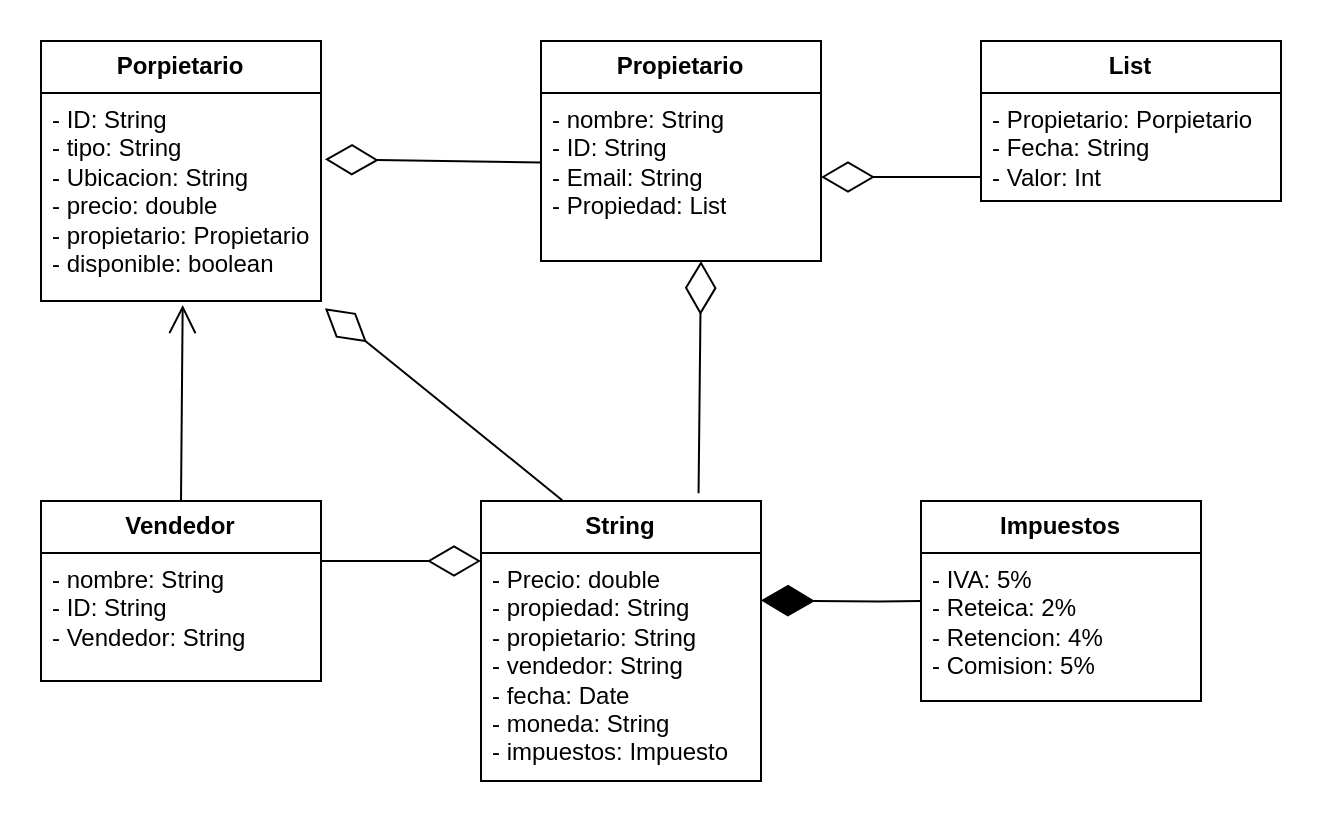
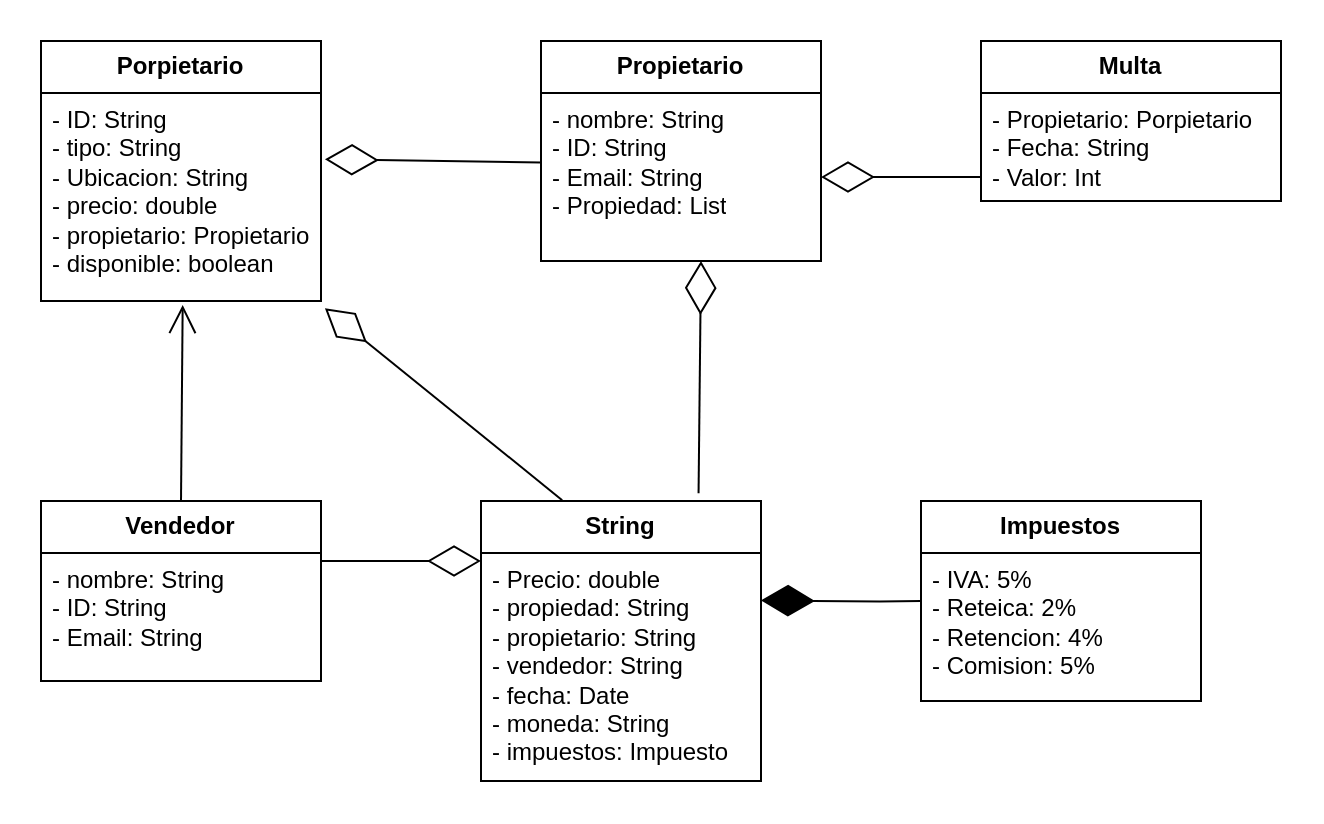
  <mxCell id="0" />
  <mxCell id="1" parent="0" />
  <mxCell id="2" value="&lt;b&gt;Porpietario&lt;/b&gt;" style="swimlane;fontStyle=0;childLayout=stackLayout;horizontal=1;startSize=26;fillColor=none;horizontalStack=0;resizeParent=1;resizeParentMax=0;resizeLast=0;collapsible=1;marginBottom=0;whiteSpace=wrap;html=1;" vertex="1" parent="1"><mxGeometry x="20" y="20" width="140" height="130" as="geometry" /></mxCell>
  <mxCell id="3" value="&lt;font style=&quot;vertical-align: inherit;&quot;&gt;- ID: String&lt;/font&gt;&lt;div&gt;&lt;font style=&quot;vertical-align: inherit;&quot;&gt;- tipo: String&lt;/font&gt;&lt;/div&gt;&lt;div&gt;&lt;font style=&quot;vertical-align: inherit;&quot;&gt;- Ubicacion: String&lt;br&gt;&lt;/font&gt;&lt;/div&gt;&lt;div&gt;&lt;font style=&quot;vertical-align: inherit;&quot;&gt;- precio: double&lt;/font&gt;&lt;/div&gt;&lt;div&gt;&lt;font style=&quot;vertical-align: inherit;&quot;&gt;- propietario: Propietario&lt;br&gt;&lt;/font&gt;&lt;/div&gt;&lt;div&gt;- disponible: boolean&lt;/div&gt;&lt;div&gt;&lt;br&gt;&lt;/div&gt;" style="text;strokeColor=none;fillColor=none;align=left;verticalAlign=top;spacingLeft=4;spacingRight=4;overflow=hidden;rotatable=0;points=[[0,0.5],[1,0.5]];portConstraint=eastwest;whiteSpace=wrap;html=1;" vertex="1" parent="2"><mxGeometry y="26" width="140" height="104" as="geometry" /></mxCell>
  <mxCell id="4" value="&lt;b&gt;Propietario&lt;/b&gt;" style="swimlane;fontStyle=0;childLayout=stackLayout;horizontal=1;startSize=26;fillColor=none;horizontalStack=0;resizeParent=1;resizeParentMax=0;resizeLast=0;collapsible=1;marginBottom=0;whiteSpace=wrap;html=1;" vertex="1" parent="1"><mxGeometry x="270" y="20" width="140" height="110" as="geometry" /></mxCell>
  <mxCell id="5" value="&lt;span style=&quot;background-color: initial;&quot;&gt;- nombre: String&lt;/span&gt;&lt;div&gt;&lt;span style=&quot;background-color: initial;&quot;&gt;- ID: String&lt;/span&gt;&lt;/div&gt;&lt;div&gt;&lt;span style=&quot;background-color: initial;&quot;&gt;- Email: String&amp;nbsp;&lt;/span&gt;&lt;div&gt;&lt;span style=&quot;background-color: initial;&quot;&gt;- Propiedad: List&lt;/span&gt;&lt;br&gt;&lt;/div&gt;&lt;/div&gt;" style="text;strokeColor=none;fillColor=none;align=left;verticalAlign=top;spacingLeft=4;spacingRight=4;overflow=hidden;rotatable=0;points=[[0,0.5],[1,0.5]];portConstraint=eastwest;whiteSpace=wrap;html=1;" vertex="1" parent="4"><mxGeometry y="26" width="140" height="84" as="geometry" /></mxCell>
  <mxCell id="6" value="&lt;b&gt;String&lt;/b&gt;" style="swimlane;fontStyle=0;childLayout=stackLayout;horizontal=1;startSize=26;fillColor=none;horizontalStack=0;resizeParent=1;resizeParentMax=0;resizeLast=0;collapsible=1;marginBottom=0;whiteSpace=wrap;html=1;" vertex="1" parent="1"><mxGeometry x="240" y="250" width="140" height="140" as="geometry" /></mxCell>
  <mxCell id="7" value="&lt;div&gt;- Precio: double&lt;br&gt;&lt;/div&gt;- propiedad: String&lt;div&gt;- propietario: String&lt;/div&gt;&lt;div&gt;- vendedor: String&lt;/div&gt;&lt;div&gt;- fecha: Date&lt;/div&gt;&lt;div&gt;- moneda: String&lt;/div&gt;&lt;div&gt;- impuestos: Impuesto&lt;/div&gt;" style="text;strokeColor=none;fillColor=none;align=left;verticalAlign=top;spacingLeft=4;spacingRight=4;overflow=hidden;rotatable=0;points=[[0,0.5],[1,0.5]];portConstraint=eastwest;whiteSpace=wrap;html=1;" vertex="1" parent="6"><mxGeometry y="26" width="140" height="114" as="geometry" /></mxCell>
  <mxCell id="8" value="&lt;b&gt;Vendedor&lt;/b&gt;" style="swimlane;fontStyle=0;childLayout=stackLayout;horizontal=1;startSize=26;fillColor=none;horizontalStack=0;resizeParent=1;resizeParentMax=0;resizeLast=0;collapsible=1;marginBottom=0;whiteSpace=wrap;html=1;" vertex="1" parent="1"><mxGeometry x="20" y="250" width="140" height="90" as="geometry" /></mxCell>
- <mxCell id="9" value="- nombre: String&lt;div&gt;&lt;span style=&quot;background-color: initial;&quot;&gt;- ID: String&lt;/span&gt;&lt;/div&gt;&lt;div&gt;&lt;span style=&quot;background-color: initial;&quot;&gt;- Vendedor: String&amp;nbsp;&lt;/span&gt;&lt;div&gt;&lt;br&gt;&lt;/div&gt;&lt;/div&gt;" style="text;strokeColor=none;fillColor=none;align=left;verticalAlign=top;spacingLeft=4;spacingRight=4;overflow=hidden;rotatable=0;points=[[0,0.5],[1,0.5]];portConstraint=eastwest;whiteSpace=wrap;html=1;" vertex="1" parent="8"><mxGeometry y="26" width="140" height="64" as="geometry" /></mxCell>
- <mxCell id="10" value="&lt;b&gt;List&lt;/b&gt;" style="swimlane;fontStyle=0;childLayout=stackLayout;horizontal=1;startSize=26;fillColor=none;horizontalStack=0;resizeParent=1;resizeParentMax=0;resizeLast=0;collapsible=1;marginBottom=0;whiteSpace=wrap;html=1;" vertex="1" parent="1"><mxGeometry x="490" y="20" width="150" height="80" as="geometry" /></mxCell>
+ <mxCell id="9" value="- nombre: String&lt;div&gt;&lt;span style=&quot;background-color: initial;&quot;&gt;- ID: String&lt;/span&gt;&lt;/div&gt;&lt;div&gt;&lt;span style=&quot;background-color: initial;&quot;&gt;- Email: String&amp;nbsp;&lt;/span&gt;&lt;div&gt;&lt;br&gt;&lt;/div&gt;&lt;/div&gt;" style="text;strokeColor=none;fillColor=none;align=left;verticalAlign=top;spacingLeft=4;spacingRight=4;overflow=hidden;rotatable=0;points=[[0,0.5],[1,0.5]];portConstraint=eastwest;whiteSpace=wrap;html=1;" vertex="1" parent="8"><mxGeometry y="26" width="140" height="64" as="geometry" /></mxCell>
+ <mxCell id="10" value="&lt;b&gt;Multa&lt;/b&gt;" style="swimlane;fontStyle=0;childLayout=stackLayout;horizontal=1;startSize=26;fillColor=none;horizontalStack=0;resizeParent=1;resizeParentMax=0;resizeLast=0;collapsible=1;marginBottom=0;whiteSpace=wrap;html=1;" vertex="1" parent="1"><mxGeometry x="490" y="20" width="150" height="80" as="geometry" /></mxCell>
  <mxCell id="11" value="- Propietario: Porpietario&lt;div&gt;- Fecha: String&lt;/div&gt;&lt;div&gt;- Valor: Int&lt;/div&gt;" style="text;strokeColor=none;fillColor=none;align=left;verticalAlign=top;spacingLeft=4;spacingRight=4;overflow=hidden;rotatable=0;points=[[0,0.5],[1,0.5]];portConstraint=eastwest;whiteSpace=wrap;html=1;" vertex="1" parent="10"><mxGeometry y="26" width="150" height="54" as="geometry" /></mxCell>
  <mxCell id="12" value="&lt;b&gt;Impuestos&lt;/b&gt;" style="swimlane;fontStyle=0;childLayout=stackLayout;horizontal=1;startSize=26;fillColor=none;horizontalStack=0;resizeParent=1;resizeParentMax=0;resizeLast=0;collapsible=1;marginBottom=0;whiteSpace=wrap;html=1;" vertex="1" parent="1"><mxGeometry x="460" y="250" width="140" height="100" as="geometry" /></mxCell>
  <mxCell id="13" value="- IVA: 5%&lt;div&gt;- Reteica: 2%&lt;/div&gt;&lt;div&gt;- Retencion: 4%&lt;/div&gt;&lt;div&gt;- Comision: 5%&lt;/div&gt;" style="text;strokeColor=none;fillColor=none;align=left;verticalAlign=top;spacingLeft=4;spacingRight=4;overflow=hidden;rotatable=0;points=[[0,0.5],[1,0.5]];portConstraint=eastwest;whiteSpace=wrap;html=1;" vertex="1" parent="12"><mxGeometry y="26" width="140" height="74" as="geometry" /></mxCell>
  <mxCell id="14" value="" style="endArrow=open;endFill=1;endSize=12;html=1;rounded=0;exitX=0.5;exitY=0;exitDx=0;exitDy=0;entryX=0.506;entryY=1.019;entryDx=0;entryDy=0;entryPerimeter=0;" edge="1" parent="1" source="8" target="3"><mxGeometry width="160" relative="1" as="geometry"><mxPoint x="130" y="220" as="sourcePoint" /><mxPoint x="90" y="190" as="targetPoint" /></mxGeometry></mxCell>
  <mxCell id="15" value="" style="endArrow=diamondThin;endFill=0;endSize=24;html=1;rounded=0;" edge="1" parent="1"><mxGeometry width="160" relative="1" as="geometry"><mxPoint x="160" y="280" as="sourcePoint" /><mxPoint x="240" y="280" as="targetPoint" /></mxGeometry></mxCell>
  <mxCell id="16" value="" style="endArrow=diamondThin;endFill=0;endSize=24;html=1;rounded=0;exitX=0;exitY=0.414;exitDx=0;exitDy=0;exitPerimeter=0;entryX=1.014;entryY=0.319;entryDx=0;entryDy=0;entryPerimeter=0;" edge="1" parent="1" source="5" target="3"><mxGeometry width="160" relative="1" as="geometry"><mxPoint x="160" y="80" as="sourcePoint" /><mxPoint x="161" y="81" as="targetPoint" /></mxGeometry></mxCell>
  <mxCell id="17" value="" style="endArrow=diamondThin;endFill=1;endSize=24;html=1;rounded=0;entryX=1.005;entryY=0.407;entryDx=0;entryDy=0;entryPerimeter=0;" edge="1" parent="1"><mxGeometry width="160" relative="1" as="geometry"><mxPoint x="460" y="300" as="sourcePoint" /><mxPoint x="380" y="299.698" as="targetPoint" /><Array as="points"><mxPoint x="439.3" y="300.3" /></Array></mxGeometry></mxCell>
  <mxCell id="18" value="" style="endArrow=diamondThin;endFill=0;endSize=24;html=1;rounded=0;entryX=1.014;entryY=1.035;entryDx=0;entryDy=0;entryPerimeter=0;exitX=0.29;exitY=-0.003;exitDx=0;exitDy=0;exitPerimeter=0;" edge="1" parent="1" target="3" source="6"><mxGeometry width="160" relative="1" as="geometry"><mxPoint x="280" y="230" as="sourcePoint" /><mxPoint x="370" y="240" as="targetPoint" /><Array as="points" /></mxGeometry></mxCell>
  <mxCell id="19" value="" style="endArrow=diamondThin;endFill=0;endSize=24;html=1;rounded=0;exitX=0.777;exitY=-0.028;exitDx=0;exitDy=0;exitPerimeter=0;" edge="1" parent="1" source="6"><mxGeometry width="160" relative="1" as="geometry"><mxPoint x="349.62" y="239.3" as="sourcePoint" /><mxPoint x="350" y="130" as="targetPoint" /><Array as="points" /></mxGeometry></mxCell>
  <mxCell id="20" value="" style="endArrow=diamondThin;endFill=0;endSize=24;html=1;rounded=0;entryX=1;entryY=0.5;entryDx=0;entryDy=0;" edge="1" parent="1" target="5"><mxGeometry width="160" relative="1" as="geometry"><mxPoint x="490" y="88" as="sourcePoint" /><mxPoint x="630" y="160" as="targetPoint" /></mxGeometry></mxCell>
